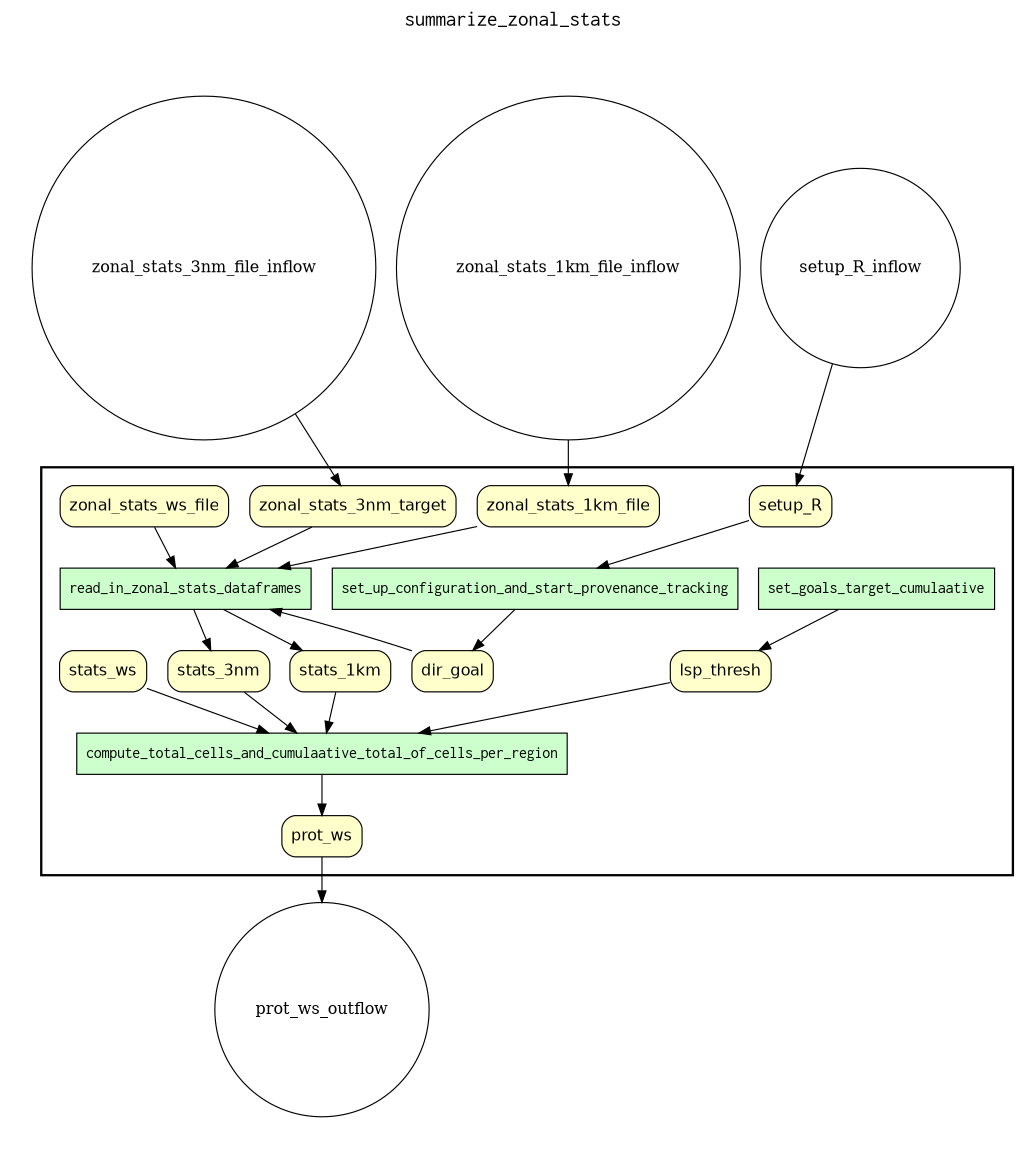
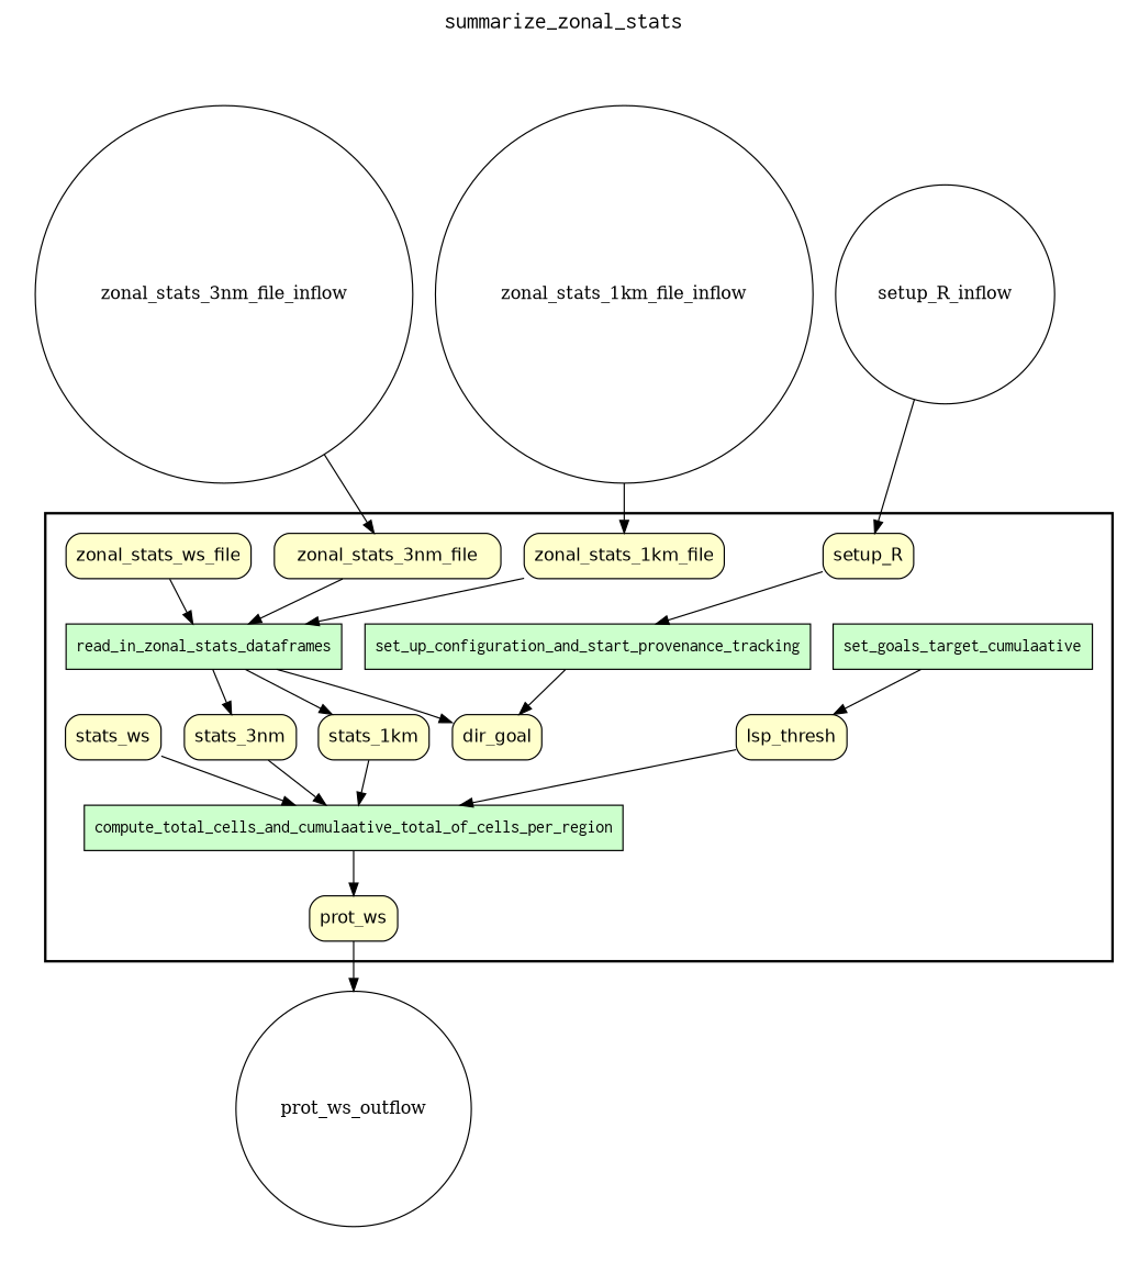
  digraph {
    fontname=Courier
    fontsize=18
    label=summarize_zonal_stats
    labelloc=t
    rankdir=TB
    node [fillcolor="#FFFFCC" fontname=Helvetica peripheries=1 shape=box style="rounded,filled"]
    n1 [fillcolor="#CCFFCC" fontname=Courier label=set_goals_target_cumulaative style=filled]
    read_in_zonal_stats_dataframes [fillcolor="#CCFFCC" fontname=Courier style=filled]
    set_up_configuration_and_start_provenance_tracking [fillcolor="#CCFFCC" fontname=Courier style=filled]
    compute_total_cells_and_cumulaative_total_of_cells_per_region [fillcolor="#CCFFCC" fontname=Courier style=filled]
    setup_R
    dir_goal
-   zonal_stats_3nm_file [label=zonal_stats_3nm_target]
+   zonal_stats_3nm_file
    zonal_stats_1km_file
    zonal_stats_ws_file
    stats_3nm
    stats_1km
    stats_ws
    lsp_thresh
    prot_ws
    setup_R_inflow [fillcolor="#FFFFFF" shape=circle width=0.2 fontname="" style=""]
    zonal_stats_3nm_file_inflow [fillcolor="#FFFFFF" shape=circle width=0.2 fontname="" style=""]
    zonal_stats_1km_file_inflow [fillcolor="#FFFFFF" shape=circle width=0.2 fontname="" style=""]
    prot_ws_outflow [fillcolor="#FFFFFF" shape=circle width=0.2 fontname="" style=""]
    subgraph cluster_1 {
      color=black
      label=""
      penwidth=2
      subgraph cluster_2 {
        color=white
        label=""
        penwidth=2
        n1
        read_in_zonal_stats_dataframes
        set_up_configuration_and_start_provenance_tracking
        compute_total_cells_and_cumulaative_total_of_cells_per_region
        setup_R
        dir_goal
        zonal_stats_3nm_file
        zonal_stats_1km_file
        zonal_stats_ws_file
        stats_3nm
        stats_1km
        stats_ws
        lsp_thresh
        prot_ws
      }
    }
    subgraph cluster_3 {
      color=white
      label=""
      penwidth=2
      subgraph cluster_4 {
        color=white
        label=""
        penwidth=2
        setup_R_inflow
        zonal_stats_3nm_file_inflow
        zonal_stats_1km_file_inflow
      }
    }
    subgraph cluster_5 {
      color=white
      label=""
      penwidth=2
      subgraph cluster_6 {
        color=white
        label=""
        penwidth=2
        prot_ws_outflow
      }
    }
    n1 -> lsp_thresh
    read_in_zonal_stats_dataframes -> stats_3nm
    read_in_zonal_stats_dataframes -> stats_1km
    set_up_configuration_and_start_provenance_tracking -> dir_goal
    compute_total_cells_and_cumulaative_total_of_cells_per_region -> prot_ws
    setup_R -> set_up_configuration_and_start_provenance_tracking
-   dir_goal -> read_in_zonal_stats_dataframes
+   read_in_zonal_stats_dataframes -> dir_goal
    zonal_stats_3nm_file -> read_in_zonal_stats_dataframes
    zonal_stats_1km_file -> read_in_zonal_stats_dataframes
    zonal_stats_ws_file -> read_in_zonal_stats_dataframes
    stats_3nm -> compute_total_cells_and_cumulaative_total_of_cells_per_region
    stats_1km -> compute_total_cells_and_cumulaative_total_of_cells_per_region
    stats_ws -> compute_total_cells_and_cumulaative_total_of_cells_per_region
    lsp_thresh -> compute_total_cells_and_cumulaative_total_of_cells_per_region
    prot_ws -> prot_ws_outflow
    setup_R_inflow -> setup_R
    zonal_stats_3nm_file_inflow -> zonal_stats_3nm_file
    zonal_stats_1km_file_inflow -> zonal_stats_1km_file
  }
